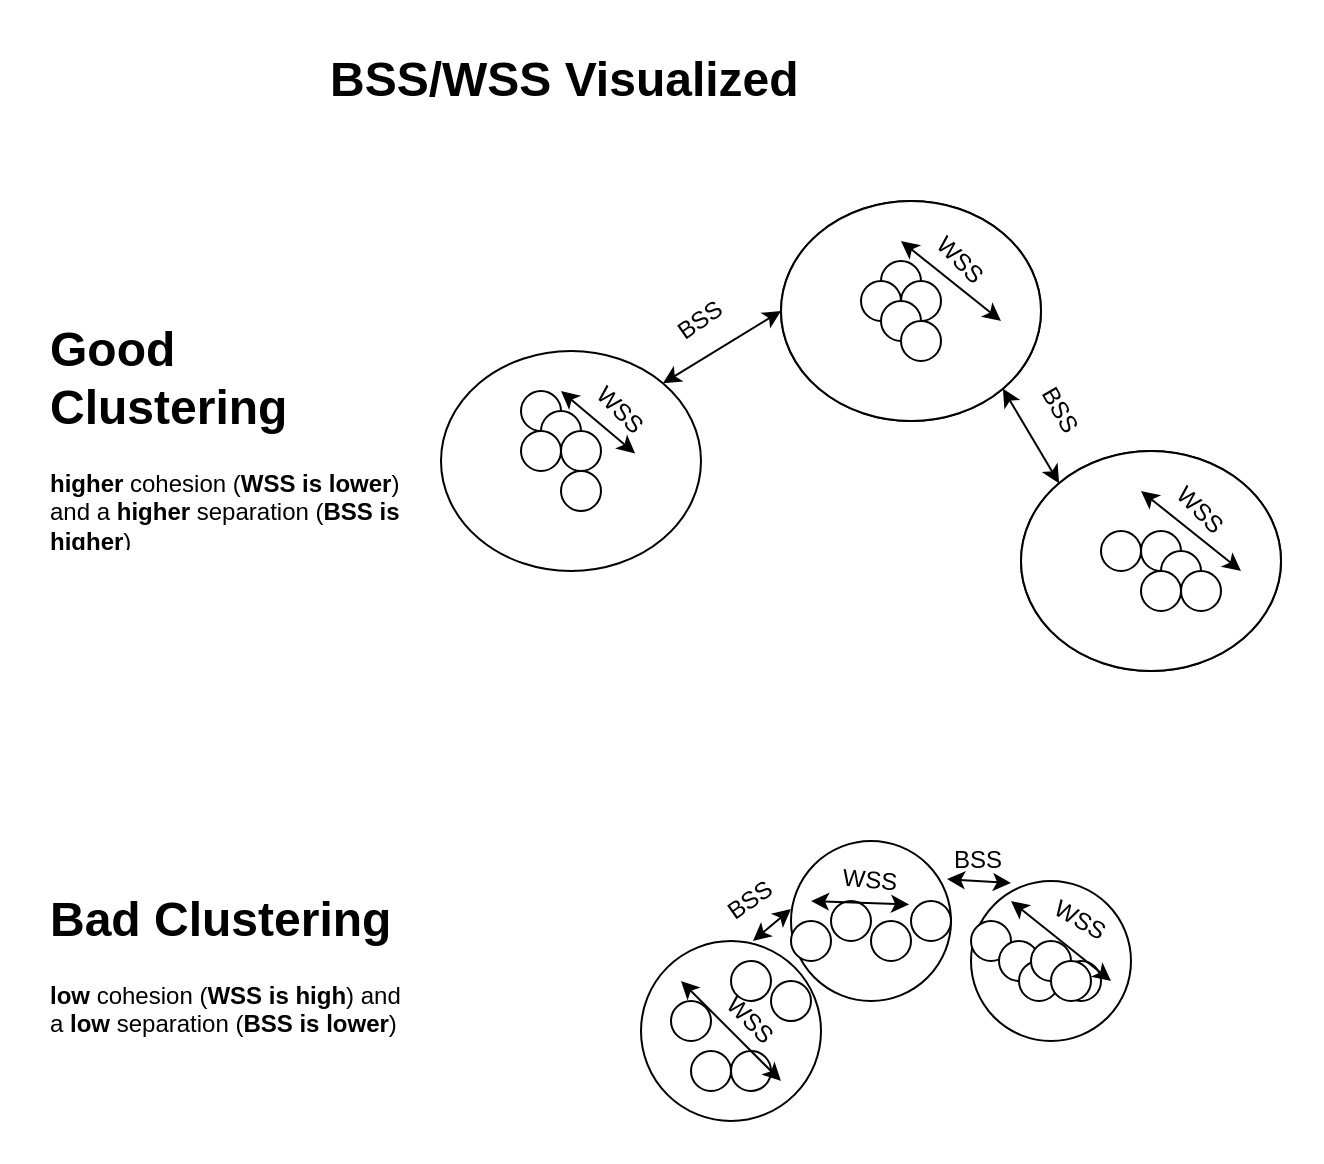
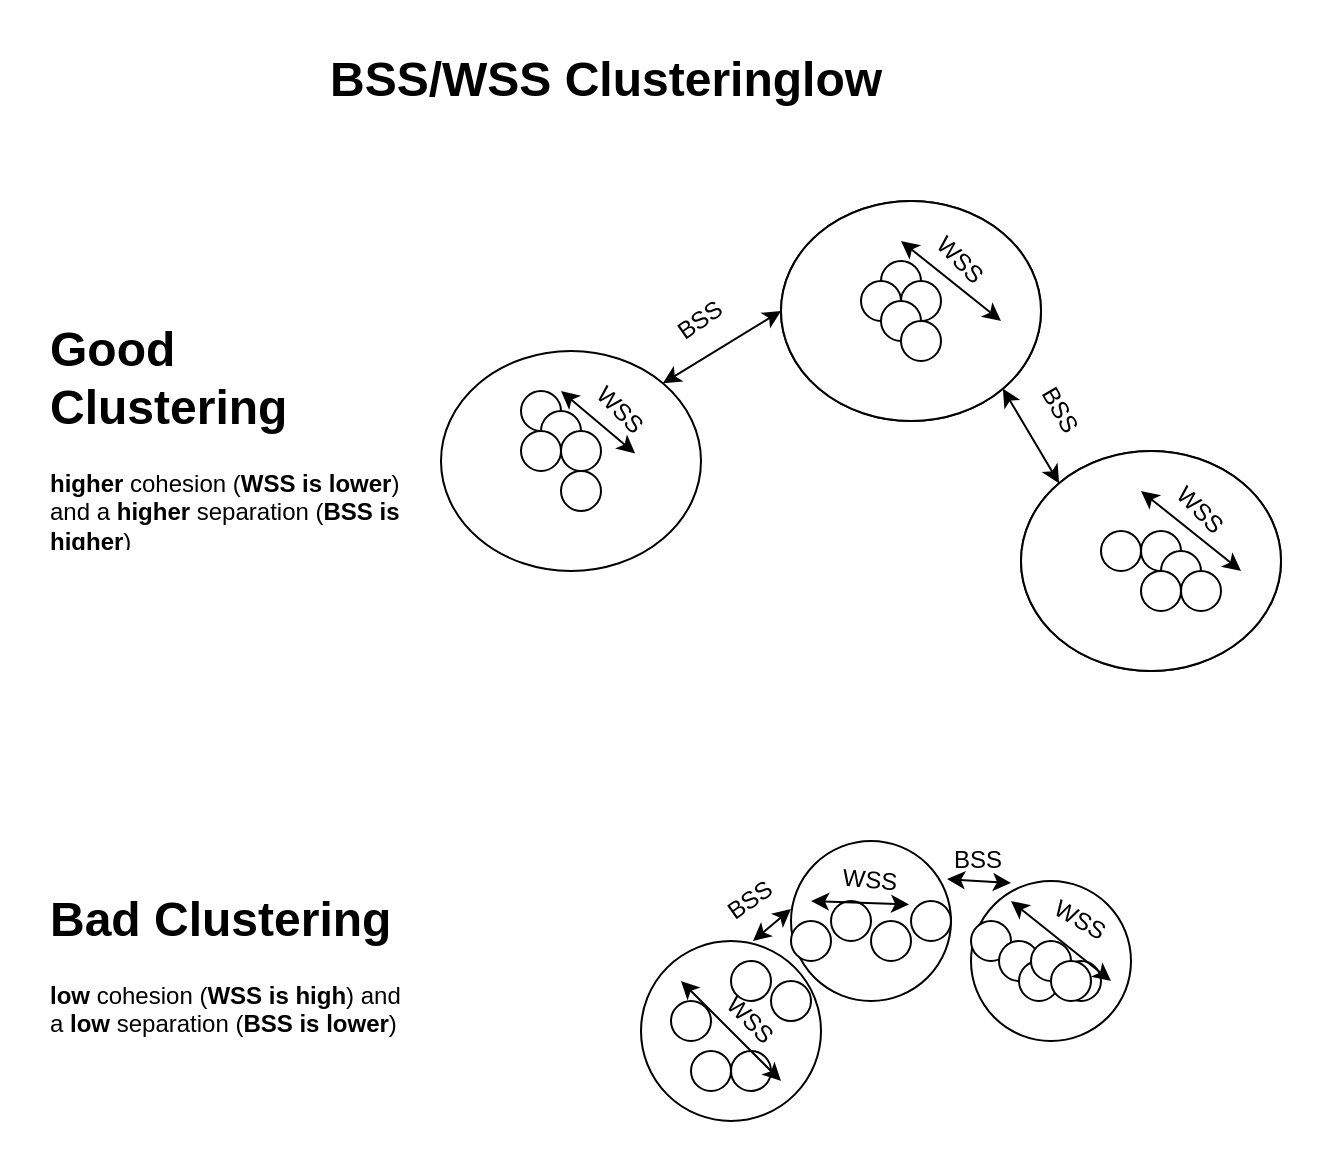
  <mxCell id="0" />
  <mxCell id="1" parent="0" />
  <mxCell id="2" value="" style="ellipse;whiteSpace=wrap;html=1;" vertex="1" parent="1"><mxGeometry x="510" y="225" width="130" height="110" as="geometry" /></mxCell>
  <mxCell id="3" value="" style="ellipse;whiteSpace=wrap;html=1;aspect=fixed;" vertex="1" parent="1"><mxGeometry x="550" y="245" width="20" height="20" as="geometry" /></mxCell>
  <mxCell id="4" value="" style="ellipse;whiteSpace=wrap;html=1;aspect=fixed;" vertex="1" parent="1"><mxGeometry x="560" y="255" width="20" height="20" as="geometry" /></mxCell>
  <mxCell id="5" value="" style="ellipse;whiteSpace=wrap;html=1;aspect=fixed;" vertex="1" parent="1"><mxGeometry x="570" y="265" width="20" height="20" as="geometry" /></mxCell>
  <mxCell id="6" value="" style="ellipse;whiteSpace=wrap;html=1;aspect=fixed;" vertex="1" parent="1"><mxGeometry x="580" y="275" width="20" height="20" as="geometry" /></mxCell>
  <mxCell id="7" value="" style="ellipse;whiteSpace=wrap;html=1;aspect=fixed;" vertex="1" parent="1"><mxGeometry x="590" y="285" width="20" height="20" as="geometry" /></mxCell>
  <mxCell id="8" value="" style="ellipse;whiteSpace=wrap;html=1;aspect=fixed;" vertex="1" parent="1"><mxGeometry x="550" y="265" width="20" height="20" as="geometry" /></mxCell>
  <mxCell id="9" value="" style="ellipse;whiteSpace=wrap;html=1;aspect=fixed;" vertex="1" parent="1"><mxGeometry x="560" y="275" width="20" height="20" as="geometry" /></mxCell>
  <mxCell id="10" value="" style="ellipse;whiteSpace=wrap;html=1;aspect=fixed;" vertex="1" parent="1"><mxGeometry x="570" y="285" width="20" height="20" as="geometry" /></mxCell>
  <mxCell id="11" value="" style="ellipse;whiteSpace=wrap;html=1;" vertex="1" parent="1"><mxGeometry x="390" y="100" width="130" height="110" as="geometry" /></mxCell>
  <mxCell id="12" value="" style="ellipse;whiteSpace=wrap;html=1;aspect=fixed;" vertex="1" parent="1"><mxGeometry x="430" y="120" width="20" height="20" as="geometry" /></mxCell>
  <mxCell id="13" value="" style="ellipse;whiteSpace=wrap;html=1;aspect=fixed;" vertex="1" parent="1"><mxGeometry x="440" y="130" width="20" height="20" as="geometry" /></mxCell>
  <mxCell id="14" value="" style="ellipse;whiteSpace=wrap;html=1;aspect=fixed;" vertex="1" parent="1"><mxGeometry x="450" y="140" width="20" height="20" as="geometry" /></mxCell>
  <mxCell id="15" value="" style="ellipse;whiteSpace=wrap;html=1;aspect=fixed;" vertex="1" parent="1"><mxGeometry x="460" y="150" width="20" height="20" as="geometry" /></mxCell>
  <mxCell id="16" value="" style="ellipse;whiteSpace=wrap;html=1;aspect=fixed;" vertex="1" parent="1"><mxGeometry x="470" y="160" width="20" height="20" as="geometry" /></mxCell>
  <mxCell id="17" value="" style="ellipse;whiteSpace=wrap;html=1;aspect=fixed;" vertex="1" parent="1"><mxGeometry x="430" y="140" width="20" height="20" as="geometry" /></mxCell>
  <mxCell id="18" value="" style="ellipse;whiteSpace=wrap;html=1;aspect=fixed;" vertex="1" parent="1"><mxGeometry x="440" y="150" width="20" height="20" as="geometry" /></mxCell>
  <mxCell id="19" value="" style="ellipse;whiteSpace=wrap;html=1;aspect=fixed;" vertex="1" parent="1"><mxGeometry x="450" y="160" width="20" height="20" as="geometry" /></mxCell>
  <mxCell id="20" value="" style="ellipse;whiteSpace=wrap;html=1;" vertex="1" parent="1"><mxGeometry x="220" y="175" width="130" height="110" as="geometry" /></mxCell>
  <mxCell id="21" value="" style="ellipse;whiteSpace=wrap;html=1;aspect=fixed;" vertex="1" parent="1"><mxGeometry x="260" y="195" width="20" height="20" as="geometry" /></mxCell>
  <mxCell id="22" value="" style="ellipse;whiteSpace=wrap;html=1;aspect=fixed;" vertex="1" parent="1"><mxGeometry x="270" y="205" width="20" height="20" as="geometry" /></mxCell>
  <mxCell id="23" value="" style="ellipse;whiteSpace=wrap;html=1;aspect=fixed;" vertex="1" parent="1"><mxGeometry x="280" y="215" width="20" height="20" as="geometry" /></mxCell>
  <mxCell id="24" value="" style="ellipse;whiteSpace=wrap;html=1;aspect=fixed;" vertex="1" parent="1"><mxGeometry x="260" y="215" width="20" height="20" as="geometry" /></mxCell>
  <mxCell id="25" value="" style="ellipse;whiteSpace=wrap;html=1;aspect=fixed;" vertex="1" parent="1"><mxGeometry x="280" y="235" width="20" height="20" as="geometry" /></mxCell>
  <mxCell id="26" value="" style="endArrow=classic;startArrow=classic;html=1;entryX=0;entryY=0.5;entryDx=0;entryDy=0;exitX=1;exitY=0;exitDx=0;exitDy=0;" edge="1" parent="1" source="20" target="11"><mxGeometry width="50" height="50" relative="1" as="geometry"><mxPoint x="280" y="400" as="sourcePoint" /><mxPoint x="340" y="410" as="targetPoint" /></mxGeometry></mxCell>
  <mxCell id="27" value="" style="endArrow=classic;startArrow=classic;html=1;entryX=0;entryY=0;entryDx=0;entryDy=0;exitX=1;exitY=1;exitDx=0;exitDy=0;" edge="1" parent="1" source="11" target="2"><mxGeometry width="50" height="50" relative="1" as="geometry"><mxPoint x="340.962" y="201.109" as="sourcePoint" /><mxPoint x="400" y="165" as="targetPoint" /></mxGeometry></mxCell>
  <mxCell id="28" value="BSS" style="text;html=1;strokeColor=none;fillColor=none;align=center;verticalAlign=middle;whiteSpace=wrap;rounded=0;rotation=-35;" vertex="1" parent="1"><mxGeometry x="330" y="150" width="40" height="20" as="geometry" /></mxCell>
  <mxCell id="29" value="BSS" style="text;html=1;strokeColor=none;fillColor=none;align=center;verticalAlign=middle;whiteSpace=wrap;rounded=0;rotation=60;" vertex="1" parent="1"><mxGeometry x="510" y="195" width="40" height="20" as="geometry" /></mxCell>
  <mxCell id="30" value="" style="endArrow=classic;startArrow=classic;html=1;entryX=1;entryY=1;entryDx=0;entryDy=0;" edge="1" parent="1" target="31"><mxGeometry width="50" height="50" relative="1" as="geometry"><mxPoint x="280" y="195" as="sourcePoint" /><mxPoint x="330" y="235" as="targetPoint" /></mxGeometry></mxCell>
  <mxCell id="31" value="WSS" style="text;html=1;strokeColor=none;fillColor=none;align=center;verticalAlign=middle;whiteSpace=wrap;rounded=0;rotation=45;" vertex="1" parent="1"><mxGeometry x="290" y="195" width="40" height="20" as="geometry" /></mxCell>
  <mxCell id="32" value="" style="ellipse;whiteSpace=wrap;html=1;" vertex="1" parent="1"><mxGeometry x="390" y="100" width="130" height="110" as="geometry" /></mxCell>
  <mxCell id="33" value="" style="ellipse;whiteSpace=wrap;html=1;aspect=fixed;" vertex="1" parent="1"><mxGeometry x="440" y="130" width="20" height="20" as="geometry" /></mxCell>
  <mxCell id="34" value="" style="ellipse;whiteSpace=wrap;html=1;aspect=fixed;" vertex="1" parent="1"><mxGeometry x="450" y="140" width="20" height="20" as="geometry" /></mxCell>
  <mxCell id="35" value="" style="ellipse;whiteSpace=wrap;html=1;aspect=fixed;" vertex="1" parent="1"><mxGeometry x="430" y="140" width="20" height="20" as="geometry" /></mxCell>
  <mxCell id="36" value="" style="ellipse;whiteSpace=wrap;html=1;aspect=fixed;" vertex="1" parent="1"><mxGeometry x="440" y="150" width="20" height="20" as="geometry" /></mxCell>
  <mxCell id="37" value="" style="ellipse;whiteSpace=wrap;html=1;aspect=fixed;" vertex="1" parent="1"><mxGeometry x="450" y="160" width="20" height="20" as="geometry" /></mxCell>
  <mxCell id="38" value="" style="endArrow=classic;startArrow=classic;html=1;" edge="1" parent="1"><mxGeometry width="50" height="50" relative="1" as="geometry"><mxPoint x="450" y="120" as="sourcePoint" /><mxPoint x="500" y="160" as="targetPoint" /></mxGeometry></mxCell>
  <mxCell id="39" value="WSS" style="text;html=1;strokeColor=none;fillColor=none;align=center;verticalAlign=middle;whiteSpace=wrap;rounded=0;rotation=45;" vertex="1" parent="1"><mxGeometry x="460" y="120" width="40" height="20" as="geometry" /></mxCell>
  <mxCell id="40" value="" style="ellipse;whiteSpace=wrap;html=1;" vertex="1" parent="1"><mxGeometry x="510" y="225" width="130" height="110" as="geometry" /></mxCell>
  <mxCell id="41" value="" style="ellipse;whiteSpace=wrap;html=1;aspect=fixed;" vertex="1" parent="1"><mxGeometry x="570" y="265" width="20" height="20" as="geometry" /></mxCell>
  <mxCell id="42" value="" style="ellipse;whiteSpace=wrap;html=1;aspect=fixed;" vertex="1" parent="1"><mxGeometry x="580" y="275" width="20" height="20" as="geometry" /></mxCell>
  <mxCell id="43" value="" style="ellipse;whiteSpace=wrap;html=1;aspect=fixed;" vertex="1" parent="1"><mxGeometry x="590" y="285" width="20" height="20" as="geometry" /></mxCell>
  <mxCell id="44" value="" style="ellipse;whiteSpace=wrap;html=1;aspect=fixed;" vertex="1" parent="1"><mxGeometry x="550" y="265" width="20" height="20" as="geometry" /></mxCell>
  <mxCell id="45" value="" style="ellipse;whiteSpace=wrap;html=1;aspect=fixed;" vertex="1" parent="1"><mxGeometry x="570" y="285" width="20" height="20" as="geometry" /></mxCell>
  <mxCell id="46" value="" style="endArrow=classic;startArrow=classic;html=1;" edge="1" parent="1"><mxGeometry width="50" height="50" relative="1" as="geometry"><mxPoint x="570" y="245" as="sourcePoint" /><mxPoint x="620" y="285" as="targetPoint" /></mxGeometry></mxCell>
  <mxCell id="47" value="WSS" style="text;html=1;strokeColor=none;fillColor=none;align=center;verticalAlign=middle;whiteSpace=wrap;rounded=0;rotation=45;" vertex="1" parent="1"><mxGeometry x="580" y="245" width="40" height="20" as="geometry" /></mxCell>
  <mxCell id="48" value="" style="group" vertex="1" connectable="0" parent="1"><mxGeometry x="320" y="420" width="245" height="140" as="geometry" /></mxCell>
  <mxCell id="49" value="" style="ellipse;whiteSpace=wrap;html=1;aspect=fixed;" vertex="1" parent="48"><mxGeometry y="50" width="90" height="90" as="geometry" /></mxCell>
  <mxCell id="50" value="" style="ellipse;whiteSpace=wrap;html=1;aspect=fixed;" vertex="1" parent="48"><mxGeometry x="75" width="80" height="80" as="geometry" /></mxCell>
  <mxCell id="51" value="" style="ellipse;whiteSpace=wrap;html=1;aspect=fixed;" vertex="1" parent="48"><mxGeometry x="165" y="20" width="80" height="80" as="geometry" /></mxCell>
  <mxCell id="52" value="" style="ellipse;whiteSpace=wrap;html=1;aspect=fixed;" vertex="1" parent="48"><mxGeometry x="45" y="60" width="20" height="20" as="geometry" /></mxCell>
  <mxCell id="53" value="" style="ellipse;whiteSpace=wrap;html=1;aspect=fixed;" vertex="1" parent="48"><mxGeometry x="45" y="105" width="20" height="20" as="geometry" /></mxCell>
  <mxCell id="54" value="" style="ellipse;whiteSpace=wrap;html=1;aspect=fixed;" vertex="1" parent="48"><mxGeometry x="15" y="80" width="20" height="20" as="geometry" /></mxCell>
  <mxCell id="55" value="" style="ellipse;whiteSpace=wrap;html=1;aspect=fixed;" vertex="1" parent="48"><mxGeometry x="25" y="105" width="20" height="20" as="geometry" /></mxCell>
  <mxCell id="56" value="" style="ellipse;whiteSpace=wrap;html=1;aspect=fixed;" vertex="1" parent="48"><mxGeometry x="65" y="70" width="20" height="20" as="geometry" /></mxCell>
  <mxCell id="57" value="" style="ellipse;whiteSpace=wrap;html=1;aspect=fixed;" vertex="1" parent="48"><mxGeometry x="75" y="40" width="20" height="20" as="geometry" /></mxCell>
  <mxCell id="58" value="" style="ellipse;whiteSpace=wrap;html=1;aspect=fixed;" vertex="1" parent="48"><mxGeometry x="95" y="30" width="20" height="20" as="geometry" /></mxCell>
  <mxCell id="59" value="" style="ellipse;whiteSpace=wrap;html=1;aspect=fixed;" vertex="1" parent="48"><mxGeometry x="115" y="40" width="20" height="20" as="geometry" /></mxCell>
  <mxCell id="60" value="" style="ellipse;whiteSpace=wrap;html=1;aspect=fixed;" vertex="1" parent="48"><mxGeometry x="135" y="30" width="20" height="20" as="geometry" /></mxCell>
  <mxCell id="61" value="" style="ellipse;whiteSpace=wrap;html=1;aspect=fixed;" vertex="1" parent="48"><mxGeometry x="165" y="40" width="20" height="20" as="geometry" /></mxCell>
  <mxCell id="62" value="" style="ellipse;whiteSpace=wrap;html=1;aspect=fixed;" vertex="1" parent="48"><mxGeometry x="179" y="50" width="20" height="20" as="geometry" /></mxCell>
  <mxCell id="63" value="" style="ellipse;whiteSpace=wrap;html=1;aspect=fixed;" vertex="1" parent="48"><mxGeometry x="189" y="60" width="20" height="20" as="geometry" /></mxCell>
  <mxCell id="64" value="" style="ellipse;whiteSpace=wrap;html=1;aspect=fixed;" vertex="1" parent="48"><mxGeometry x="210" y="60" width="20" height="20" as="geometry" /></mxCell>
  <mxCell id="65" value="" style="ellipse;whiteSpace=wrap;html=1;aspect=fixed;" vertex="1" parent="48"><mxGeometry x="195" y="50" width="20" height="20" as="geometry" /></mxCell>
  <mxCell id="66" value="" style="ellipse;whiteSpace=wrap;html=1;aspect=fixed;" vertex="1" parent="48"><mxGeometry x="205" y="60" width="20" height="20" as="geometry" /></mxCell>
  <mxCell id="67" value="" style="endArrow=classic;startArrow=classic;html=1;" edge="1" parent="48"><mxGeometry width="50" height="50" relative="1" as="geometry"><mxPoint x="20" y="70" as="sourcePoint" /><mxPoint x="70" y="120" as="targetPoint" /></mxGeometry></mxCell>
  <mxCell id="68" value="WSS" style="text;html=1;strokeColor=none;fillColor=none;align=center;verticalAlign=middle;whiteSpace=wrap;rounded=0;rotation=45;" vertex="1" parent="48"><mxGeometry x="35" y="80" width="40" height="20" as="geometry" /></mxCell>
  <mxCell id="69" value="" style="endArrow=classic;startArrow=classic;html=1;entryX=1;entryY=1;entryDx=0;entryDy=0;" edge="1" parent="48" target="70"><mxGeometry width="50" height="50" relative="1" as="geometry"><mxPoint x="85" y="30" as="sourcePoint" /><mxPoint x="145" y="60" as="targetPoint" /></mxGeometry></mxCell>
  <mxCell id="70" value="WSS" style="text;html=1;strokeColor=none;fillColor=none;align=center;verticalAlign=middle;whiteSpace=wrap;rounded=0;rotation=5;" vertex="1" parent="48"><mxGeometry x="95" y="10" width="40" height="20" as="geometry" /></mxCell>
  <mxCell id="71" value="" style="endArrow=classic;startArrow=classic;html=1;" edge="1" parent="48"><mxGeometry width="50" height="50" relative="1" as="geometry"><mxPoint x="185" y="30" as="sourcePoint" /><mxPoint x="235" y="70" as="targetPoint" /></mxGeometry></mxCell>
  <mxCell id="72" value="WSS" style="text;html=1;strokeColor=none;fillColor=none;align=center;verticalAlign=middle;whiteSpace=wrap;rounded=0;rotation=30;" vertex="1" parent="48"><mxGeometry x="200" y="30" width="40" height="20" as="geometry" /></mxCell>
  <mxCell id="73" value="" style="endArrow=classic;startArrow=classic;html=1;entryX=0;entryY=0.425;entryDx=0;entryDy=0;exitX=1;exitY=0;exitDx=0;exitDy=0;entryPerimeter=0;" edge="1" parent="48" target="50"><mxGeometry width="50" height="50" relative="1" as="geometry"><mxPoint x="55.962" y="49.999" as="sourcePoint" /><mxPoint x="115" y="13.89" as="targetPoint" /></mxGeometry></mxCell>
  <mxCell id="74" value="BSS" style="text;html=1;strokeColor=none;fillColor=none;align=center;verticalAlign=middle;whiteSpace=wrap;rounded=0;rotation=-35;" vertex="1" parent="48"><mxGeometry x="35" y="20" width="40" height="20" as="geometry" /></mxCell>
  <mxCell id="75" value="" style="endArrow=classic;startArrow=classic;html=1;entryX=0.25;entryY=0.013;entryDx=0;entryDy=0;exitX=0.975;exitY=0.238;exitDx=0;exitDy=0;entryPerimeter=0;exitPerimeter=0;" edge="1" parent="48" source="50" target="51"><mxGeometry width="50" height="50" relative="1" as="geometry"><mxPoint x="165.962" y="9.999" as="sourcePoint" /><mxPoint x="185" y="-6" as="targetPoint" /></mxGeometry></mxCell>
  <mxCell id="76" value="BSS" style="text;html=1;strokeColor=none;fillColor=none;align=center;verticalAlign=middle;whiteSpace=wrap;rounded=0;rotation=0;" vertex="1" parent="48"><mxGeometry x="149" width="40" height="20" as="geometry" /></mxCell>
- <mxCell id="77" value="&lt;h1&gt;BSS/WSS Visualized&lt;/h1&gt;&lt;p&gt;&lt;br&gt;&lt;/p&gt;" style="text;html=1;strokeColor=none;fillColor=none;spacing=5;spacingTop=-20;whiteSpace=wrap;overflow=hidden;rounded=0;" vertex="1" parent="1"><mxGeometry x="160" y="20" width="320" height="120" as="geometry" /></mxCell>
+ <mxCell id="77" value="&lt;h1&gt;BSS/WSS Clusteringlow&lt;/h1&gt;&lt;p&gt;&lt;br&gt;&lt;/p&gt;" style="text;html=1;strokeColor=none;fillColor=none;spacing=5;spacingTop=-20;whiteSpace=wrap;overflow=hidden;rounded=0;" vertex="1" parent="1"><mxGeometry x="160" y="20" width="320" height="120" as="geometry" /></mxCell>
  <mxCell id="78" value="&lt;h1&gt;Good Clustering&lt;/h1&gt;&lt;p&gt;&lt;span class=&quot;ILfuVd NA6bn&quot;&gt;&lt;b&gt;higher&lt;/b&gt; cohesion (&lt;b&gt;WSS is lower&lt;/b&gt;) and a &lt;b&gt;higher&lt;/b&gt; separation (&lt;b&gt;BSS is higher&lt;/b&gt;)&lt;/span&gt;&lt;br&gt;&lt;/p&gt;" style="text;html=1;strokeColor=none;fillColor=none;spacing=5;spacingTop=-20;whiteSpace=wrap;overflow=hidden;rounded=0;" vertex="1" parent="1"><mxGeometry x="20" y="155" width="190" height="120" as="geometry" /></mxCell>
  <mxCell id="79" value="&lt;h1&gt;Bad Clustering&lt;/h1&gt;&lt;p&gt;&lt;span class=&quot;ILfuVd NA6bn&quot;&gt;&lt;b&gt;low&lt;/b&gt; cohesion (&lt;b&gt;WSS is high&lt;/b&gt;) and a &lt;b&gt;low&lt;/b&gt;&amp;nbsp;separation (&lt;b&gt;BSS is lower&lt;/b&gt;)&lt;/span&gt;&lt;br&gt;&lt;/p&gt;" style="text;html=1;strokeColor=none;fillColor=none;spacing=5;spacingTop=-20;whiteSpace=wrap;overflow=hidden;rounded=0;" vertex="1" parent="1"><mxGeometry x="20" y="440" width="190" height="120" as="geometry" /></mxCell>
